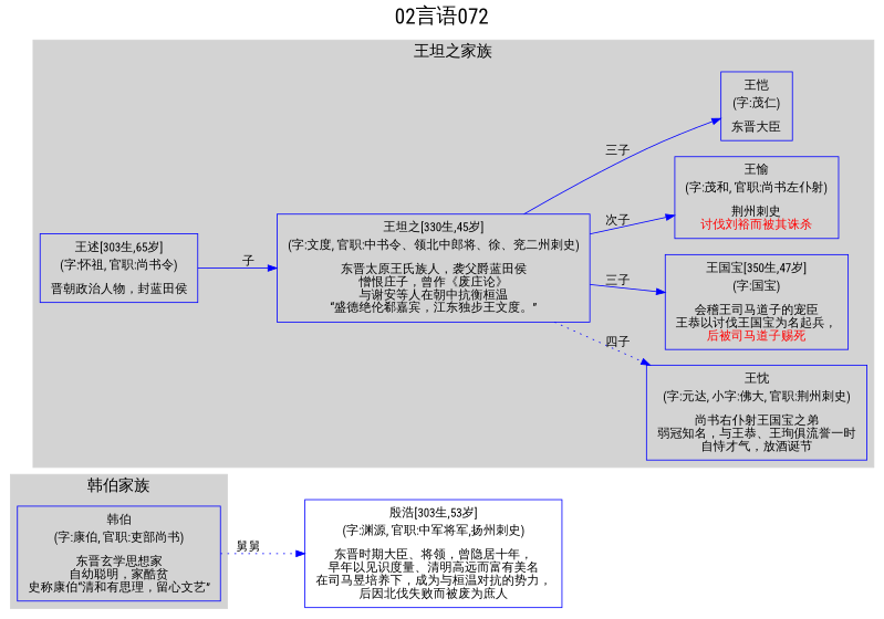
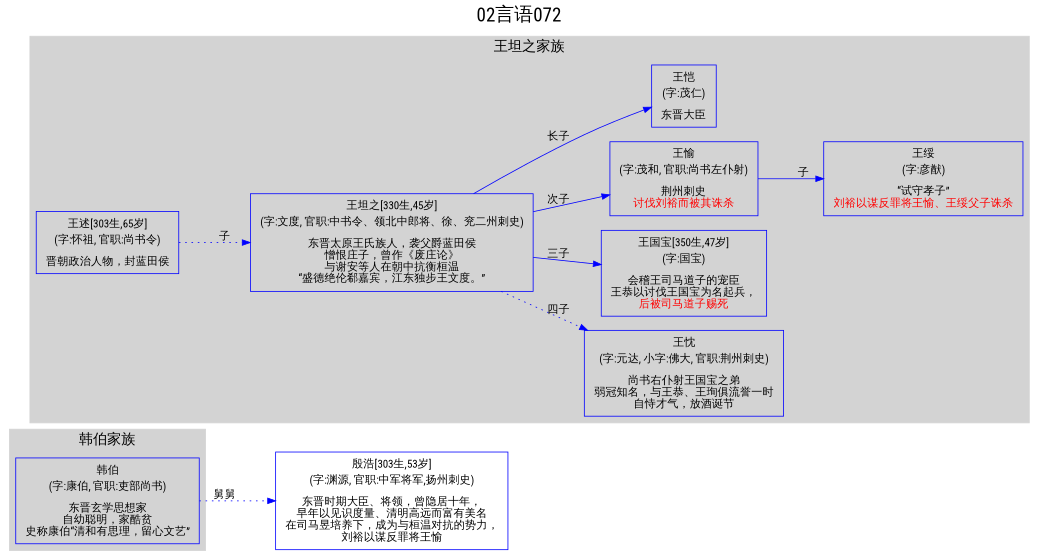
  digraph {
    color=lightgrey
    fontname="Roboto Condensed"
    fontsize=24
    label="02言语072"
    labelloc=t
    rankdir=LR
    ranksep=0.5
    style=filled
    node [color=blue fontname="Roboto Condensed" shape=box]
    edge [color=blue fontname="Roboto Condensed" style=solid]
    n1 [label=<<table border="0" cellborder="0"><tr><td>韩伯</td></tr><tr><td>(字:康伯, 官职:吏部尚书)</td></tr><tr><td></td></tr><tr><td>东晋玄学思想家<br/>自幼聪明，家酷贫<br/>史称康伯“清和有思理，留心文艺”<br/></td></tr></table>>]
    n2 [label=<<table border="0" cellborder="0"><tr><td>王坦之[330生,45岁]</td></tr><tr><td>(字:文度, 官职:中书令、领北中郎将、徐、兖二州刺史)</td></tr><tr><td></td></tr><tr><td>东晋太原王氏族人，袭父爵蓝田侯<br/>憎恨庄子，曾作《废庄论》<br/>与谢安等人在朝中抗衡桓温<br/>“盛德绝伦郗嘉宾，江东独步王文度。”<br/></td></tr></table>>]
+   n3 [label=<<table border="0" cellborder="0"><tr><td>王绥</td></tr><tr><td>(字:彦猷)</td></tr><tr><td></td></tr><tr><td>“试守孝子”<br/><font color = 'red'>刘裕以谋反罪将王愉、王绥父子诛杀</font></td></tr></table>>]
    n4 [label=<<table border="0" cellborder="0"><tr><td>王忱</td></tr><tr><td>(字:元达, 小字:佛大, 官职:荆州刺史)</td></tr><tr><td></td></tr><tr><td>尚书右仆射王国宝之弟<br/>弱冠知名，与王恭、王珣俱流誉一时<br/>自恃才气，放酒诞节<br/></td></tr></table>>]
    n5 [label=<<table border="0" cellborder="0"><tr><td>王国宝[350生,47岁]</td></tr><tr><td>(字:国宝)</td></tr><tr><td></td></tr><tr><td>会稽王司马道子的宠臣<br/>王恭以讨伐王国宝为名起兵，<br/><font color = 'red'>后被司马道子赐死</font></td></tr></table>>]
    n6 [label=<<table border="0" cellborder="0"><tr><td>王愉</td></tr><tr><td>(字:茂和, 官职:尚书左仆射)</td></tr><tr><td></td></tr><tr><td>荆州刺史<br/><font color = 'red'>讨伐刘裕而被其诛杀</font></td></tr></table>>]
    n7 [label=<<table border="0" cellborder="0"><tr><td>王恺</td></tr><tr><td>(字:茂仁)</td></tr><tr><td></td></tr><tr><td>东晋大臣<br/></td></tr></table>>]
    n8 [label=<<table border="0" cellborder="0"><tr><td>王述[303生,65岁]</td></tr><tr><td>(字:怀祖, 官职:尚书令)</td></tr><tr><td></td></tr><tr><td>晋朝政治人物，封蓝田侯<br/></td></tr></table>>]
-   n9 [label=<<table border="0" cellborder="0"><tr><td>殷浩[303生,53岁]</td></tr><tr><td>(字:渊源, 官职:中军将军,扬州刺史)</td></tr><tr><td></td></tr><tr><td>东晋时期大臣、将领，曾隐居十年，<br/>早年以见识度量、清明高远而富有美名<br/>在司马昱培养下，成为与桓温对抗的势力，<br/>后因北伐失败而被废为庶人<br/></td></tr></table>>]
+   n9 [label=<<table border="0" cellborder="0"><tr><td>殷浩[303生,53岁]</td></tr><tr><td>(字:渊源, 官职:中军将军,扬州刺史)</td></tr><tr><td></td></tr><tr><td>东晋时期大臣、将领，曾隐居十年，<br/>早年以见识度量、清明高远而富有美名<br/>在司马昱培养下，成为与桓温对抗的势力，<br/>刘裕以谋反罪将王愉<br/></td></tr></table>>]
    subgraph cluster_1 {
      fontsize=18
      label="韩伯家族"
      n1
    }
    subgraph cluster_2 {
      fontsize=18
      label="王坦之家族"
      n2
+     n3
      n4
      n5
      n6
      n7
      n8
    }
    n1 -> n9 [label="舅舅" style=dotted]
    n2 -> n4 [label="四子" style=dotted]
    n2 -> n5 [label="三子"]
    n2 -> n6 [label="次子"]
-   n2 -> n7 [label="三子"]
-   n8 -> n2 [label="子"]
+   n2 -> n7 [label="长子"]
+   n6 -> n3 [label="子"]
+   n8 -> n2 [label="子" style=dotted]
  }
